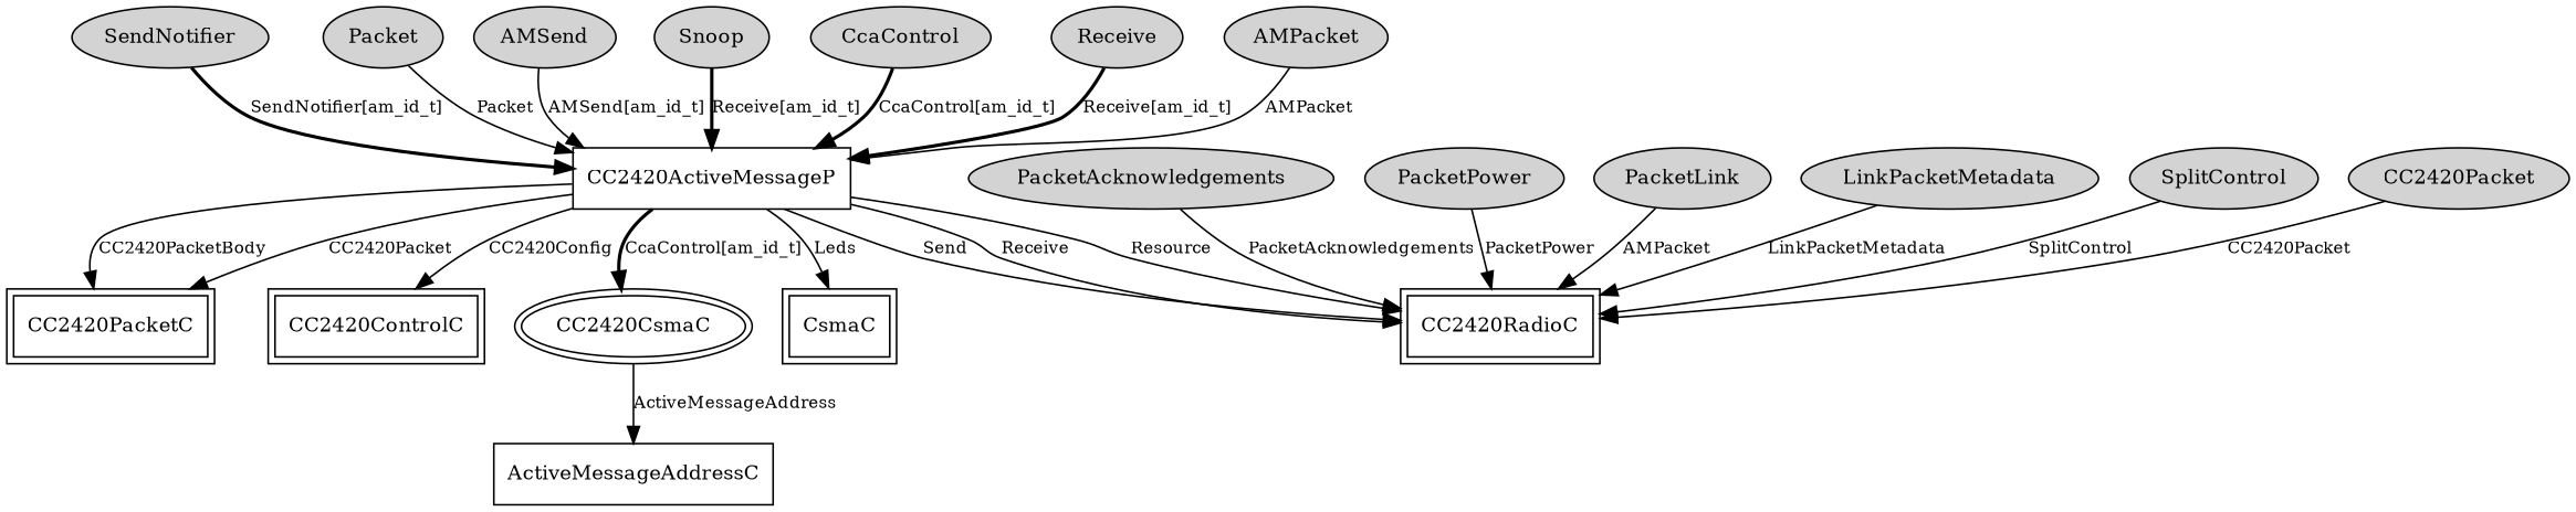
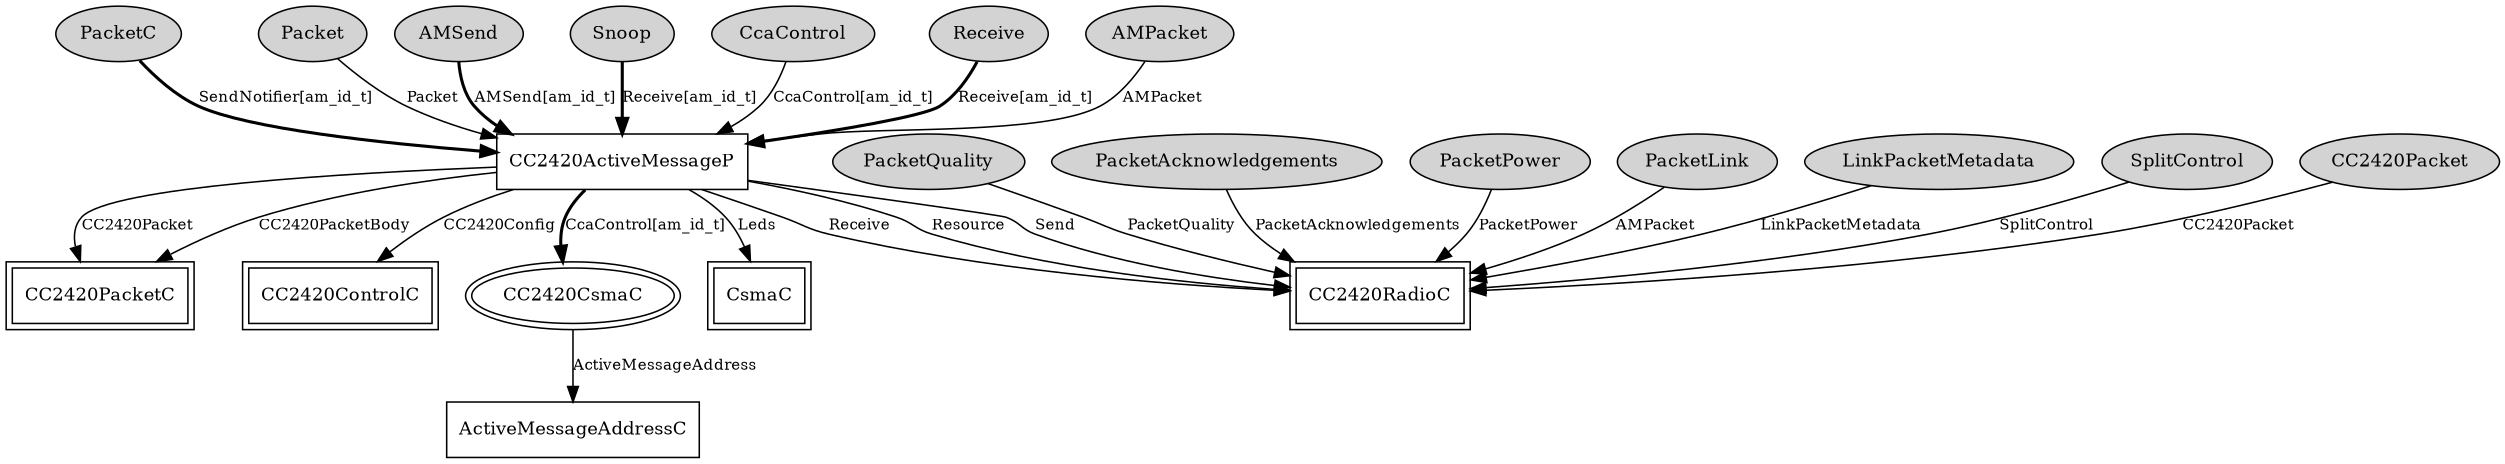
  digraph {
    node [fontsize=12 shape=ellipse style=filled]
    edge [fontsize=10]
    n1 [label=SplitControl]
    CC2420RadioC [peripheries=2 shape=box style=""]
-   n3 [label=SendNotifier]
+   n3 [label=PacketC]
    CC2420ActiveMessageP [shape=box style=""]
    CC2420PacketC [peripheries=2 shape=box style=""]
    CC2420ControlC [peripheries=2 shape=box style=""]
    CC2420CsmaC [peripheries=2 style=""]
    n8 [label=CsmaC peripheries=2 shape=box style=""]
    ActiveMessageAddressC [shape=box style=""]
    n10 [label=Packet]
    n11 [label=AMSend]
    n12 [label=Snoop]
    n13 [label=CC2420Packet]
    n14 [label=CcaControl]
    n15 [label=Receive]
+   n16 [label=PacketQuality]
    n17 [label=PacketAcknowledgements]
    n18 [label=PacketPower]
    n19 [label=PacketLink]
    n20 [label=AMPacket]
    n21 [label=LinkPacketMetadata]
    n1 -> CC2420RadioC [label=SplitControl]
    n3 -> CC2420ActiveMessageP [label="SendNotifier[am_id_t]" style=bold]
    CC2420ActiveMessageP -> CC2420RadioC [label=Resource]
    CC2420ActiveMessageP -> CC2420RadioC [label=Send]
    CC2420ActiveMessageP -> CC2420RadioC [label=Receive]
    CC2420ActiveMessageP -> CC2420PacketC [label=CC2420Packet]
    CC2420ActiveMessageP -> CC2420PacketC [label=CC2420PacketBody]
    CC2420ActiveMessageP -> CC2420ControlC [label=CC2420Config]
    CC2420ActiveMessageP -> CC2420CsmaC [label="CcaControl[am_id_t]" style=bold]
    CC2420ActiveMessageP -> n8 [label=Leds]
    CC2420CsmaC -> ActiveMessageAddressC [label=ActiveMessageAddress]
    n10 -> CC2420ActiveMessageP [label=Packet]
-   n11 -> CC2420ActiveMessageP [label="AMSend[am_id_t]" style=solid]
+   n11 -> CC2420ActiveMessageP [label="AMSend[am_id_t]" style=bold]
    n12 -> CC2420ActiveMessageP [label="Receive[am_id_t]" style=bold]
    n13 -> CC2420RadioC [label=CC2420Packet]
-   n14 -> CC2420ActiveMessageP [label="CcaControl[am_id_t]" style=bold]
+   n14 -> CC2420ActiveMessageP [label="CcaControl[am_id_t]" style=solid]
    n15 -> CC2420ActiveMessageP [label="Receive[am_id_t]" style=bold]
+   n16 -> CC2420RadioC [label=PacketQuality]
    n17 -> CC2420RadioC [label=PacketAcknowledgements]
    n18 -> CC2420RadioC [label=PacketPower]
    n19 -> CC2420RadioC [label=AMPacket]
    n20 -> CC2420ActiveMessageP [label=AMPacket]
    n21 -> CC2420RadioC [label=LinkPacketMetadata]
  }
